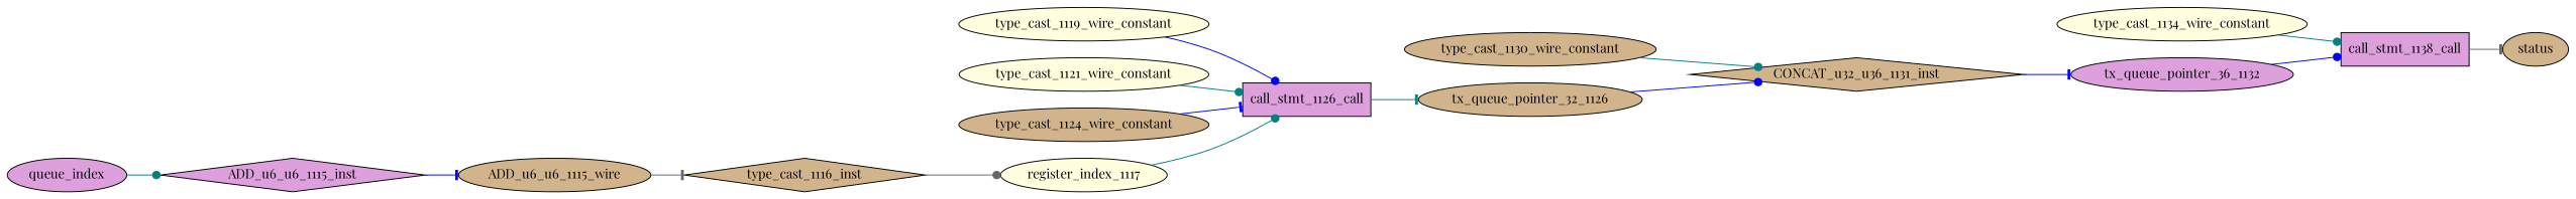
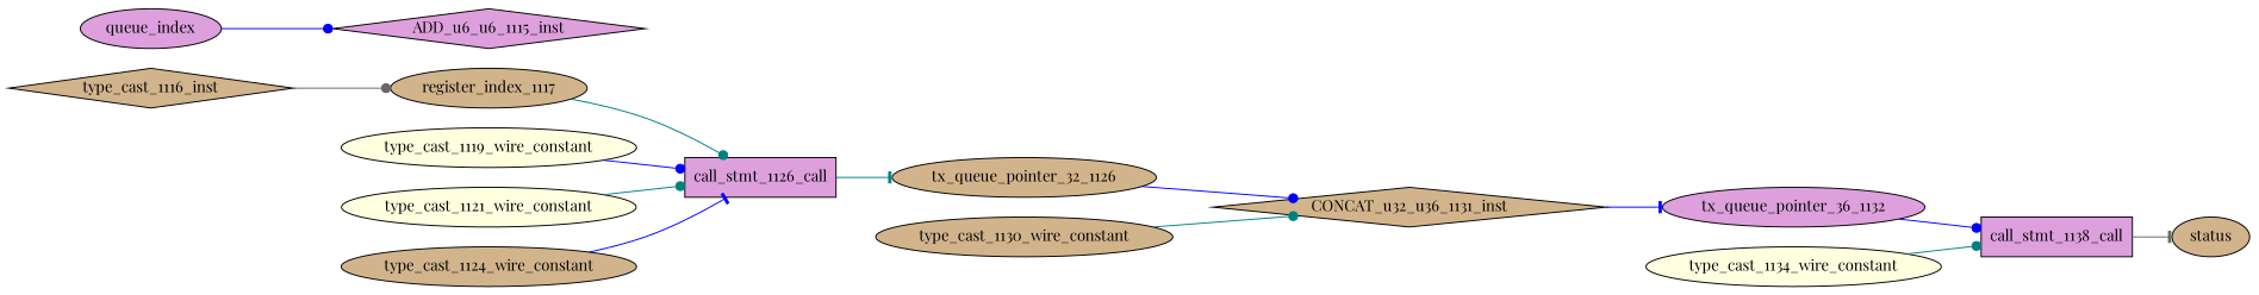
  digraph {
    fontname="Playfair Display"
    rankdir=LR
    node [fillcolor=tan fontname="Playfair Display" shape=ellipse style=filled]
    edge [arrowhead=dot color=blue fontname="Playfair Display"]
    type_cast_1116_inst [shape=diamond]
-   ADD_u6_u6_1115_wire
-   register_index_1117 [fillcolor=lightyellow]
+   register_index_1117
    ADD_u6_u6_1115_inst [fillcolor=plum shape=diamond]
    call_stmt_1126_call [fillcolor=plum shape=rectangle]
    tx_queue_pointer_32_1126
    CONCAT_u32_u36_1131_inst [shape=diamond]
    tx_queue_pointer_36_1132 [fillcolor=plum]
    call_stmt_1138_call [fillcolor=plum shape=rectangle]
    status [shape=""]
    type_cast_1119_wire_constant [fillcolor=lightyellow]
    type_cast_1121_wire_constant [fillcolor=lightyellow]
    type_cast_1124_wire_constant
    type_cast_1130_wire_constant
    type_cast_1134_wire_constant [fillcolor=lightyellow]
    queue_index [fillcolor=plum shape=""]
    type_cast_1116_inst -> register_index_1117 [color=gray40]
-   ADD_u6_u6_1115_wire -> type_cast_1116_inst [arrowhead=tee color=gray40]
    register_index_1117 -> call_stmt_1126_call [color=teal]
-   ADD_u6_u6_1115_inst -> ADD_u6_u6_1115_wire [arrowhead=tee]
    call_stmt_1126_call -> tx_queue_pointer_32_1126 [arrowhead=tee color=teal]
    tx_queue_pointer_32_1126 -> CONCAT_u32_u36_1131_inst
    CONCAT_u32_u36_1131_inst -> tx_queue_pointer_36_1132 [arrowhead=tee]
    tx_queue_pointer_36_1132 -> call_stmt_1138_call
    call_stmt_1138_call -> status [arrowhead=tee color=gray40]
    type_cast_1119_wire_constant -> call_stmt_1126_call
    type_cast_1121_wire_constant -> call_stmt_1126_call [color=teal]
    type_cast_1124_wire_constant -> call_stmt_1126_call [arrowhead=tee]
    type_cast_1130_wire_constant -> CONCAT_u32_u36_1131_inst [color=teal]
    type_cast_1134_wire_constant -> call_stmt_1138_call [color=teal]
-   queue_index -> ADD_u6_u6_1115_inst [color=teal]
+   queue_index -> ADD_u6_u6_1115_inst
  }
